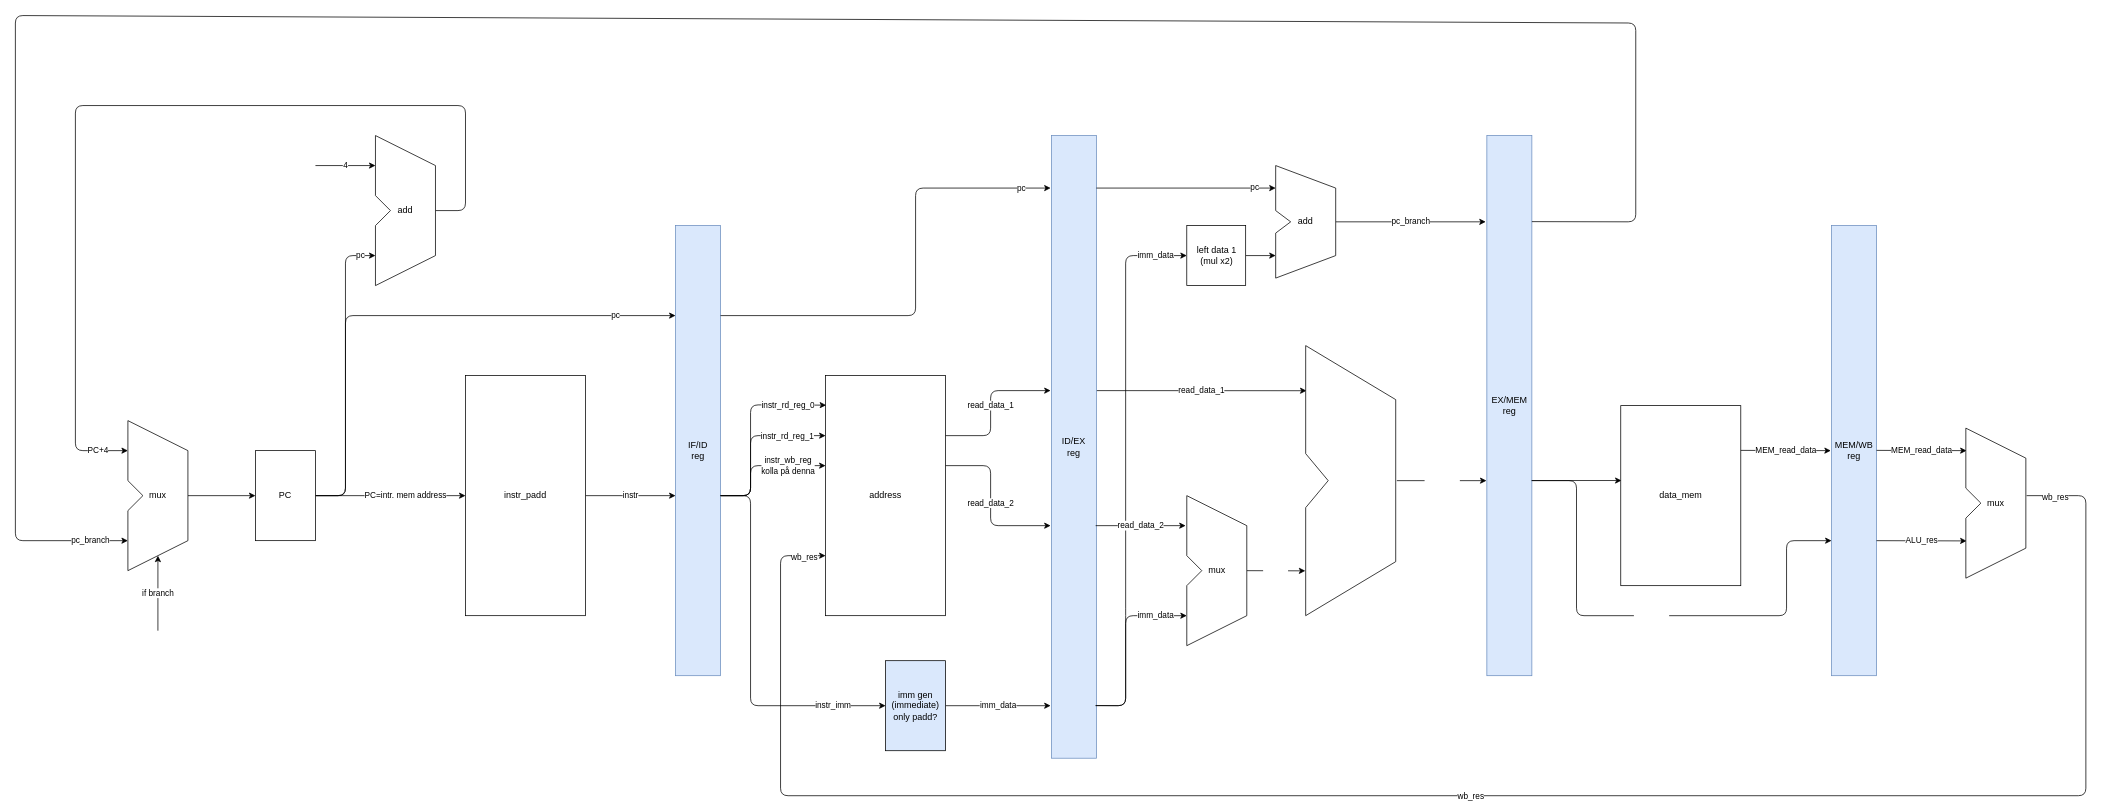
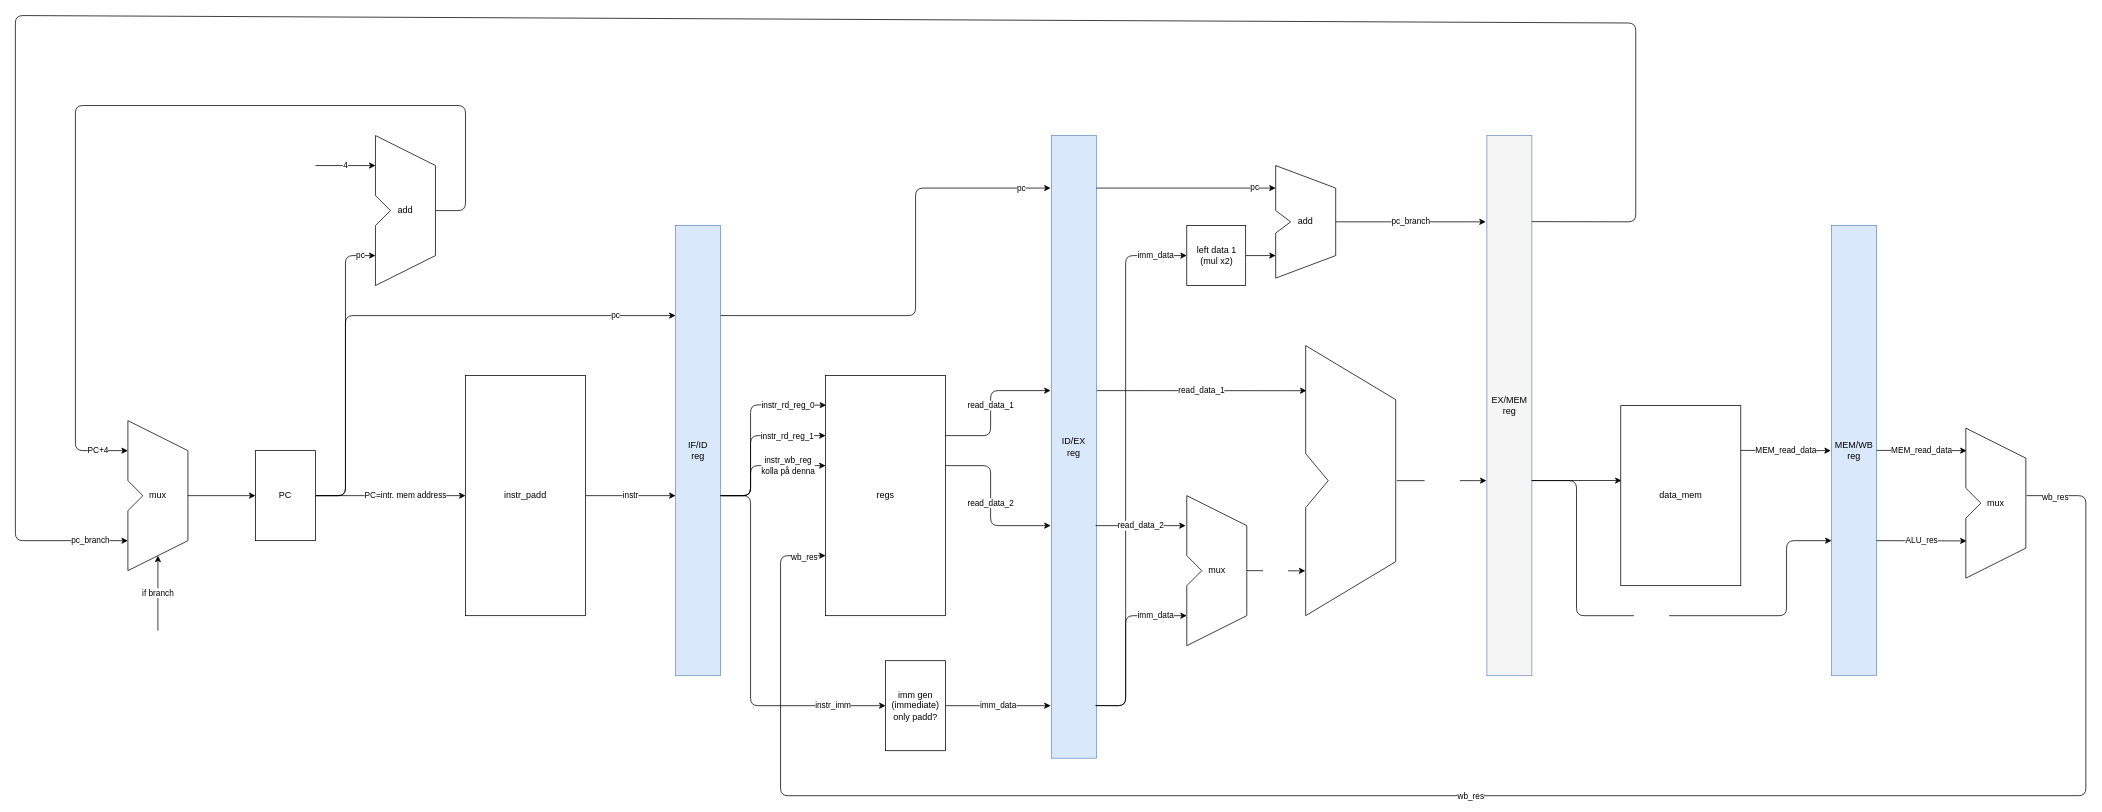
  <mxCell id="0" />
  <mxCell id="1" parent="0" />
  <mxCell id="2" value="PC+4" style="edgeStyle=none;html=1;entryX=0;entryY=0.2;entryDx=0;entryDy=0;entryPerimeter=0;" parent="1" source="3" target="13" edge="1"><mxGeometry x="0.935" relative="1" as="geometry"><mxPoint x="150" y="550" as="targetPoint" /><Array as="points"><mxPoint x="620" y="280" /><mxPoint x="620" y="140" /><mxPoint x="100" y="140" /><mxPoint x="100" y="600" /></Array><mxPoint as="offset" /></mxGeometry></mxCell>
  <mxCell id="3" value="add" style="shape=stencil(pZRRD4IgFIV/Da8NoZqvjWrrtYdeGxklS8Ghpf37kKstM93CzQfvOfAdvN6BKMtjnglEsOKpQHSNCEnv1XF3WO3tq9VjEAnGUJdQh03J80xEBWgPbiQ/JQKcvDD6Jkp5LhqEVLEwsqhdukF4ZdfUD2WRVspCpFZ5x/nwLYxLZffiCmBN/LOpZgRqRLbeiPB/RPCFWHicot30hgS/IZRZZahVlJ14dLsafVfnn9EZr39Dz2jtVD/EYGfGPqoFJFJ9AMIuYT4dESw9GF3Ee4T9EYFPM74Z048RTiaMAtyk9QbGqQNTRtlFGzEyfheZJHAhjKQOLnDRvQSnwvXlhBc=);whiteSpace=wrap;html=1;" parent="1" vertex="1"><mxGeometry x="500" y="180" width="80" height="200" as="geometry" /></mxCell>
  <mxCell id="4" value="4" style="endArrow=classic;html=1;entryX=0;entryY=0.2;entryDx=0;entryDy=0;entryPerimeter=0;" parent="1" target="3" edge="1"><mxGeometry width="50" height="50" relative="1" as="geometry"><mxPoint x="420" y="220" as="sourcePoint" /><mxPoint x="490" y="340" as="targetPoint" /></mxGeometry></mxCell>
  <mxCell id="5" value="PC=intr. mem address" style="edgeStyle=none;html=1;entryX=0;entryY=0.5;entryDx=0;entryDy=0;" parent="1" source="8" target="10" edge="1"><mxGeometry x="0.2" relative="1" as="geometry"><mxPoint x="600" y="580" as="targetPoint" /><mxPoint as="offset" /></mxGeometry></mxCell>
  <mxCell id="6" value="pc" style="edgeStyle=none;html=1;entryX=0;entryY=0.8;entryDx=0;entryDy=0;entryPerimeter=0;" parent="1" source="8" target="3" edge="1"><mxGeometry x="0.9" relative="1" as="geometry"><Array as="points"><mxPoint x="460" y="660" /><mxPoint x="460" y="340" /></Array><mxPoint as="offset" /></mxGeometry></mxCell>
  <mxCell id="7" value="pc" style="edgeStyle=none;html=1;" parent="1" source="8" edge="1"><mxGeometry x="0.778" relative="1" as="geometry"><mxPoint x="900" y="420" as="targetPoint" /><Array as="points"><mxPoint x="460" y="660" /><mxPoint x="460" y="420" /></Array><mxPoint as="offset" /></mxGeometry></mxCell>
  <mxCell id="8" value="PC" style="rounded=0;whiteSpace=wrap;html=1;" parent="1" vertex="1"><mxGeometry y="600" width="80" height="120" as="geometry" x="340" /></mxCell>
  <mxCell id="9" value="instr" style="edgeStyle=none;html=1;" parent="1" source="10" edge="1"><mxGeometry relative="1" as="geometry"><mxPoint x="900" y="660" as="targetPoint" /><mxPoint as="offset" /></mxGeometry></mxCell>
  <mxCell id="10" value="instr_padd" style="rounded=0;whiteSpace=wrap;html=1;" parent="1" vertex="1"><mxGeometry x="620" y="500" width="160" height="320" as="geometry" /></mxCell>
  <mxCell id="11" style="edgeStyle=none;html=1;entryX=0;entryY=0.5;entryDx=0;entryDy=0;exitX=1;exitY=0.5;exitDx=0;exitDy=0;exitPerimeter=0;" parent="1" source="13" target="8" edge="1"><mxGeometry relative="1" as="geometry"><mxPoint x="270" y="660" as="sourcePoint" /><mxPoint x="330" y="720" as="targetPoint" /></mxGeometry></mxCell>
  <mxCell id="12" value="if branch" style="endArrow=classic;html=1;entryX=0.5;entryY=0.9;entryDx=0;entryDy=0;entryPerimeter=0;" parent="1" target="13" edge="1"><mxGeometry width="50" height="50" relative="1" as="geometry"><mxPoint x="210" y="840" as="sourcePoint" /><mxPoint x="220" y="780" as="targetPoint" /></mxGeometry></mxCell>
  <mxCell id="13" value="mux" style="shape=stencil(rZRdD4IgFIZ/DbcNoZpdNqqt2y66bWSULAWH9vXvQ462zHQL27zgvC88Bw5HEGV5zDOBCFY8FYguECHp5b5bb+cbO7R6DCLBGOIbxGEV8jwTUQHalRvJ94kAJy+MPoubPBQVQqpYGFmULl0iPLdzyo+ySCtlIVKrvOG8+RbGpbJr8R1gVfpHFY0IxIisvBHh74jgAzHx2EW96AWZ/QMSfIdQZpWuelO259H5ZPRFHb6mznh5ly2jtlN9FZ3l7TtUDUikegOETcJ4OCKYejCaiNd/4I8IfIrxyRi+jXAwoRfgOq3VME7t6DLKjtqInvY7yiSBV6Una+cEl7qVwanwBjrhCQ==);whiteSpace=wrap;html=1;" parent="1" vertex="1"><mxGeometry x="170" y="560" width="80" height="200" as="geometry" /></mxCell>
  <mxCell id="14" value="IF/ID&lt;br&gt;reg" style="rounded=0;whiteSpace=wrap;html=1;fillColor=#dae8fc;strokeColor=#6c8ebf;fontColor=#000000;" parent="1" vertex="1"><mxGeometry x="900" y="300" width="60" height="600" as="geometry" /></mxCell>
- <mxCell id="15" value="address" style="rounded=0;whiteSpace=wrap;html=1;" parent="1" vertex="1"><mxGeometry x="1100" y="500" width="160" height="320" as="geometry" /></mxCell>
+ <mxCell id="15" value="regs" style="rounded=0;whiteSpace=wrap;html=1;" parent="1" vertex="1"><mxGeometry x="1100" y="500" width="160" height="320" as="geometry" /></mxCell>
  <mxCell id="16" value="read_data_1" style="edgeStyle=none;html=1;entryX=0.009;entryY=0.167;entryDx=0;entryDy=0;entryPerimeter=0;" parent="1" target="48" edge="1"><mxGeometry relative="1" as="geometry"><mxPoint x="1461" y="520" as="sourcePoint" /><mxPoint x="1741.5" y="520" as="targetPoint" /></mxGeometry></mxCell>
  <mxCell id="17" value="ID/EX&lt;br&gt;reg" style="rounded=0;whiteSpace=wrap;html=1;fillColor=#dae8fc;strokeColor=#6c8ebf;fontColor=#000000;" parent="1" vertex="1"><mxGeometry x="1401" y="180" width="60" height="830" as="geometry" /></mxCell>
  <mxCell id="18" value="&lt;font color=&quot;#ffffff&quot;&gt;data_2&lt;/font&gt;" style="edgeStyle=none;html=1;entryX=-0.004;entryY=0.834;entryDx=0;entryDy=0;entryPerimeter=0;fontColor=#000000;" parent="1" target="48" edge="1"><mxGeometry relative="1" as="geometry"><mxPoint x="1661.5" y="760" as="sourcePoint" /><mxPoint x="1741.5" y="760" as="targetPoint" /></mxGeometry></mxCell>
  <mxCell id="19" value="ALU_res" style="edgeStyle=none;html=1;fontSize=12;fontColor=#FFFFFF;" parent="1" edge="1"><mxGeometry relative="1" as="geometry"><mxPoint x="1981" y="640" as="targetPoint" /><mxPoint x="1861.5" y="640" as="sourcePoint" /></mxGeometry></mxCell>
- <mxCell id="20" value="&lt;font style=&quot;font-size: 12px;&quot;&gt;&lt;font style=&quot;font-size: 12px;&quot;&gt;EX/MEM&lt;/font&gt;&lt;br&gt;reg&lt;/font&gt;" style="rounded=0;whiteSpace=wrap;html=1;fillColor=#dae8fc;strokeColor=#6c8ebf;fontColor=#000000;" parent="1" vertex="1"><mxGeometry x="1981.5" y="180" width="60" height="720" as="geometry" /></mxCell>
+ <mxCell id="20" value="&lt;font style=&quot;font-size: 12px;&quot;&gt;&lt;font style=&quot;font-size: 12px;&quot;&gt;EX/MEM&lt;/font&gt;&lt;br&gt;reg&lt;/font&gt;" style="rounded=0;whiteSpace=wrap;html=1;fillColor=#f5f5f5;strokeColor=#6c8ebf;fontColor=#000000;" parent="1" vertex="1"><mxGeometry x="1981.5" y="180" width="60" height="720" as="geometry" /></mxCell>
  <mxCell id="21" value="&lt;font style=&quot;font-size: 12px;&quot;&gt;MEM/WB&lt;br&gt;reg&lt;br&gt;&lt;/font&gt;" style="rounded=0;whiteSpace=wrap;html=1;fillColor=#dae8fc;strokeColor=#6c8ebf;fontColor=#000000;" parent="1" vertex="1"><mxGeometry x="2441" y="300" width="60" height="600" as="geometry" /></mxCell>
  <mxCell id="22" value="ALU_res" style="edgeStyle=none;html=1;fontSize=12;fontColor=#FFFFFF;" parent="1" edge="1"><mxGeometry x="-0.004" y="10" relative="1" as="geometry"><mxPoint x="2041.5" y="639.85" as="sourcePoint" /><mxPoint x="2161" y="639.85" as="targetPoint" /><mxPoint as="offset" /></mxGeometry></mxCell>
  <mxCell id="23" value="ALU_res" style="endArrow=classic;html=1;fontSize=12;fontColor=#FFFFFF;entryX=0;entryY=0.7;entryDx=0;entryDy=0;entryPerimeter=0;" parent="1" target="21" edge="1"><mxGeometry width="50" height="50" relative="1" as="geometry"><mxPoint x="2041" y="640" as="sourcePoint" /><mxPoint x="2411" y="720" as="targetPoint" /><Array as="points"><mxPoint x="2101" y="640" /><mxPoint x="2101" y="820" /><mxPoint x="2381" y="820" /><mxPoint x="2381" y="720" /></Array></mxGeometry></mxCell>
  <mxCell id="24" value="instr_rd_reg_0" style="endArrow=classic;html=1;entryX=0.005;entryY=0.123;entryDx=0;entryDy=0;entryPerimeter=0;" parent="1" target="15" edge="1"><mxGeometry x="0.612" y="-1" width="50" height="50" relative="1" as="geometry"><mxPoint x="960" y="660" as="sourcePoint" /><mxPoint x="1100" y="660" as="targetPoint" /><Array as="points"><mxPoint x="1000" y="660" /><mxPoint x="1000" y="539" /></Array><mxPoint as="offset" /></mxGeometry></mxCell>
  <mxCell id="25" value="instr_rd_reg_1" style="endArrow=classic;html=1;entryX=0;entryY=0.25;entryDx=0;entryDy=0;" parent="1" target="15" edge="1"><mxGeometry x="0.535" y="-1" width="50" height="50" relative="1" as="geometry"><mxPoint x="960" y="660" as="sourcePoint" /><mxPoint x="1110.8" y="549.36" as="targetPoint" /><Array as="points"><mxPoint x="1000" y="660" /><mxPoint x="1000" y="580" /></Array><mxPoint as="offset" /></mxGeometry></mxCell>
  <mxCell id="26" value="instr_wb_reg&lt;br&gt;kolla på denna" style="endArrow=classic;html=1;entryX=0;entryY=0.375;entryDx=0;entryDy=0;entryPerimeter=0;" parent="1" target="15" edge="1"><mxGeometry x="0.444" width="50" height="50" relative="1" as="geometry"><mxPoint x="960" y="660" as="sourcePoint" /><mxPoint x="1110" y="590" as="targetPoint" /><Array as="points"><mxPoint x="1000" y="660" /><mxPoint x="1000" y="620" /></Array><mxPoint as="offset" /></mxGeometry></mxCell>
  <mxCell id="27" value="instr_imm" style="endArrow=classic;html=1;" parent="1" edge="1"><mxGeometry x="0.72" width="50" height="50" relative="1" as="geometry"><mxPoint x="960" y="660" as="sourcePoint" /><mxPoint x="1180" y="940" as="targetPoint" /><Array as="points"><mxPoint x="1000" y="660" /><mxPoint x="1000" y="940" /></Array><mxPoint as="offset" /></mxGeometry></mxCell>
  <mxCell id="28" value="imm_data" style="edgeStyle=none;html=1;entryX=0;entryY=0.8;entryDx=0;entryDy=0;entryPerimeter=0;" parent="1" edge="1"><mxGeometry x="0.656" relative="1" as="geometry"><mxPoint x="1460" y="940" as="sourcePoint" /><Array as="points"><mxPoint x="1500" y="940" /><mxPoint x="1500" y="820" /></Array><mxPoint as="offset" /><mxPoint x="1581.5" y="820" as="targetPoint" /></mxGeometry></mxCell>
  <mxCell id="29" value="imm_data" style="edgeStyle=none;html=1;" parent="1" source="30" edge="1"><mxGeometry relative="1" as="geometry"><mxPoint x="1400" y="940" as="targetPoint" /></mxGeometry></mxCell>
- <mxCell id="30" value="imm gen&lt;br&gt;(immediate)&lt;br&gt;only padd?" style="rounded=0;whiteSpace=wrap;html=1;fillColor=#dae8fc;" parent="1" vertex="1"><mxGeometry x="1180" y="880" width="80" height="120" as="geometry" /></mxCell>
+ <mxCell id="30" value="imm gen&lt;br&gt;(immediate)&lt;br&gt;only padd?" style="rounded=0;whiteSpace=wrap;html=1;" parent="1" vertex="1"><mxGeometry x="1180" y="880" width="80" height="120" as="geometry" /></mxCell>
  <mxCell id="31" value="imm_data" style="edgeStyle=none;html=1;exitX=0.983;exitY=0.901;exitDx=0;exitDy=0;exitPerimeter=0;entryX=0;entryY=0.5;entryDx=0;entryDy=0;" parent="1" target="33" edge="1"><mxGeometry x="0.885" relative="1" as="geometry"><mxPoint x="1460" y="939.71" as="sourcePoint" /><mxPoint x="1500" y="420" as="targetPoint" /><Array as="points"><mxPoint x="1500.02" y="940" /><mxPoint x="1500.02" y="820" /><mxPoint x="1500" y="340" /></Array><mxPoint as="offset" /></mxGeometry></mxCell>
  <mxCell id="32" style="edgeStyle=none;html=1;entryX=0;entryY=0.8;entryDx=0;entryDy=0;entryPerimeter=0;" parent="1" source="33" target="35" edge="1"><mxGeometry relative="1" as="geometry" /></mxCell>
  <mxCell id="33" value="left data 1&lt;br&gt;(mul x2)" style="rounded=0;whiteSpace=wrap;html=1;" parent="1" vertex="1"><mxGeometry x="1581.5" y="300" width="78.5" height="80" as="geometry" /></mxCell>
  <mxCell id="34" value="pc_branch" style="edgeStyle=none;html=1;" parent="1" source="35" edge="1"><mxGeometry relative="1" as="geometry"><mxPoint x="1980" y="295" as="targetPoint" /></mxGeometry></mxCell>
  <mxCell id="35" value="add" style="shape=stencil(rZRdD4IgFIZ/DbcNoZpdNqqt2y66bWSULAWH9vXvQ462zHQL27zgvC88Bw5HEGV5zDOBCFY8FYguECHp5b5bb+cbO7R6DCLBGOIbxGEV8jwTUQHalRvJ94kAJy+MPoubPBQVQqpYGFmULl0iPLdzyo+ySCtlIVKrvOG8+RbGpbJr8R1gVfpHFY0IxIisvBHh74jgAzHx2EW96AWZ/QMSfIdQZpWuelO259H5ZPRFHb6mznh5ly2jtlN9FZ3l7TtUDUikegOETcJ4OCKYejCaiNd/4I8IfIrxyRi+jXAwoRfgOq3VME7t6DLKjtqInvY7yiSBV6Una+cEl7qVwanwBjrhCQ==);whiteSpace=wrap;html=1;" parent="1" vertex="1"><mxGeometry x="1700" y="220" width="80" height="150" as="geometry" /></mxCell>
  <mxCell id="36" value="pc" style="endArrow=classic;html=1;" parent="1" edge="1"><mxGeometry x="0.871" width="50" height="50" relative="1" as="geometry"><mxPoint x="960" y="420" as="sourcePoint" /><mxPoint x="1400" y="250" as="targetPoint" /><Array as="points"><mxPoint x="1220" y="420" /><mxPoint x="1220" y="250" /></Array><mxPoint as="offset" /></mxGeometry></mxCell>
  <mxCell id="37" value="" style="endArrow=classic;html=1;entryX=0;entryY=0.2;entryDx=0;entryDy=0;entryPerimeter=0;" parent="1" target="35" edge="1"><mxGeometry width="50" height="50" relative="1" as="geometry"><mxPoint x="1461" y="250" as="sourcePoint" /><mxPoint x="1541" y="250" as="targetPoint" /></mxGeometry></mxCell>
  <mxCell id="38" value="pc" style="edgeLabel;html=1;align=center;verticalAlign=middle;resizable=0;points=[];" parent="37" vertex="1" connectable="0"><mxGeometry x="0.754" y="2" relative="1" as="geometry"><mxPoint as="offset" /></mxGeometry></mxCell>
  <mxCell id="39" value="pc_branch" style="edgeStyle=none;html=1;entryX=0;entryY=0.8;entryDx=0;entryDy=0;entryPerimeter=0;" parent="1" target="13" edge="1"><mxGeometry x="0.971" relative="1" as="geometry"><mxPoint x="-20" y="720" as="targetPoint" /><mxPoint x="2041.5" y="294.74" as="sourcePoint" /><Array as="points"><mxPoint x="2180" y="295" /><mxPoint x="2180" y="30" /><mxPoint x="20" y="20" /><mxPoint x="20" y="720" /></Array><mxPoint as="offset" /></mxGeometry></mxCell>
  <mxCell id="40" value="" style="endArrow=classic;html=1;entryX=0;entryY=0.75;entryDx=0;entryDy=0;" parent="1" target="15" edge="1"><mxGeometry relative="1" as="geometry"><mxPoint x="2701" y="660" as="sourcePoint" /><mxPoint x="2861" y="660" as="targetPoint" /><Array as="points"><mxPoint x="2780" y="660" /><mxPoint x="2780" y="1060" /><mxPoint x="1040" y="1060" /><mxPoint x="1040" y="740" /></Array></mxGeometry></mxCell>
  <mxCell id="41" value="wb_res" style="edgeLabel;resizable=0;html=1;align=center;verticalAlign=middle;" parent="40" connectable="0" vertex="1"><mxGeometry relative="1" as="geometry" /></mxCell>
  <mxCell id="42" value="wb_res" style="edgeLabel;resizable=0;html=1;align=left;verticalAlign=bottom;" parent="40" connectable="0" vertex="1"><mxGeometry x="-1" relative="1" as="geometry"><mxPoint x="19" y="10" as="offset" /></mxGeometry></mxCell>
  <mxCell id="43" value="wb_res" style="edgeLabel;resizable=0;html=1;align=right;verticalAlign=bottom;" parent="40" connectable="0" vertex="1"><mxGeometry x="1" relative="1" as="geometry"><mxPoint x="-10" y="10" as="offset" /></mxGeometry></mxCell>
  <mxCell id="44" value="read_data_1" style="endArrow=classic;html=1;" edge="1" parent="1"><mxGeometry width="50" height="50" relative="1" as="geometry"><mxPoint x="1260" y="580" as="sourcePoint" /><mxPoint x="1400" y="520" as="targetPoint" /><Array as="points"><mxPoint x="1320" y="580" /><mxPoint x="1320" y="520" /></Array></mxGeometry></mxCell>
  <mxCell id="45" value="read_data_2" style="endArrow=classic;html=1;" edge="1" parent="1"><mxGeometry width="50" height="50" relative="1" as="geometry"><mxPoint x="1260" y="620" as="sourcePoint" /><mxPoint x="1400" y="700" as="targetPoint" /><Array as="points"><mxPoint x="1320" y="620" /><mxPoint x="1320" y="700" /></Array></mxGeometry></mxCell>
  <mxCell id="46" value="read_data_2" style="endArrow=classic;html=1;" edge="1" parent="1"><mxGeometry width="50" height="50" relative="1" as="geometry"><mxPoint x="1460" y="700" as="sourcePoint" /><mxPoint x="1580" y="700" as="targetPoint" /></mxGeometry></mxCell>
  <mxCell id="47" value="mux" style="shape=stencil(rZRdD4IgFIZ/DbcNoZpdNqqt2y66bWSULAWH9vXvQ462zHQL27zgvC88Bw5HEGV5zDOBCFY8FYguECHp5b5bb+cbO7R6DCLBGOIbxGEV8jwTUQHalRvJ94kAJy+MPoubPBQVQqpYGFmULl0iPLdzyo+ySCtlIVKrvOG8+RbGpbJr8R1gVfpHFY0IxIisvBHh74jgAzHx2EW96AWZ/QMSfIdQZpWuelO259H5ZPRFHb6mznh5ly2jtlN9FZ3l7TtUDUikegOETcJ4OCKYejCaiNd/4I8IfIrxyRi+jXAwoRfgOq3VME7t6DLKjtqInvY7yiSBV6Una+cEl7qVwanwBjrhCQ==);whiteSpace=wrap;html=1;" vertex="1" parent="1"><mxGeometry x="1581.5" y="660" width="80" height="200" as="geometry" /></mxCell>
  <mxCell id="48" value="" style="shape=stencil(rZRdD4IgFIZ/DbcNoZpdNqqt2y66bWSULAWH9vXvQ462zHQL27zgvC88Bw5HEGV5zDOBCFY8FYguECHp5b5bb+cbO7R6DCLBGOIbxGEV8jwTUQHalRvJ94kAJy+MPoubPBQVQqpYGFmULl0iPLdzyo+ySCtlIVKrvOG8+RbGpbJr8R1gVfpHFY0IxIisvBHh74jgAzHx2EW96AWZ/QMSfIdQZpWuelO259H5ZPRFHb6mznh5ly2jtlN9FZ3l7TtUDUikegOETcJ4OCKYejCaiNd/4I8IfIrxyRi+jXAwoRfgOq3VME7t6DLKjtqInvY7yiSBV6Una+cEl7qVwanwBjrhCQ==);whiteSpace=wrap;html=1;" vertex="1" parent="1"><mxGeometry x="1740" y="460" width="120" height="360" as="geometry" /></mxCell>
  <mxCell id="49" value="data_mem" style="rounded=0;whiteSpace=wrap;html=1;" vertex="1" parent="1"><mxGeometry x="2160" y="540" width="160" height="240" as="geometry" /></mxCell>
  <mxCell id="50" value="MEM_read_data" style="endArrow=classic;html=1;" edge="1" parent="1"><mxGeometry width="50" height="50" relative="1" as="geometry"><mxPoint x="2320" y="599.66" as="sourcePoint" /><mxPoint x="2440" y="600" as="targetPoint" /></mxGeometry></mxCell>
  <mxCell id="51" value="MEM_read_data" style="endArrow=classic;html=1;" edge="1" parent="1"><mxGeometry width="50" height="50" relative="1" as="geometry"><mxPoint x="2501" y="599.66" as="sourcePoint" /><mxPoint x="2621" y="600" as="targetPoint" /><mxPoint as="offset" /></mxGeometry></mxCell>
  <mxCell id="52" value="ALU_res" style="endArrow=classic;html=1;" edge="1" parent="1"><mxGeometry width="50" height="50" relative="1" as="geometry"><mxPoint x="2501" y="720" as="sourcePoint" /><mxPoint x="2621" y="720.34" as="targetPoint" /><mxPoint as="offset" /></mxGeometry></mxCell>
  <mxCell id="53" value="mux" style="shape=stencil(rZRdD4IgFIZ/DbcNoZpdNqqt2y66bWSULAWH9vXvQ462zHQL27zgvC88Bw5HEGV5zDOBCFY8FYguECHp5b5bb+cbO7R6DCLBGOIbxGEV8jwTUQHalRvJ94kAJy+MPoubPBQVQqpYGFmULl0iPLdzyo+ySCtlIVKrvOG8+RbGpbJr8R1gVfpHFY0IxIisvBHh74jgAzHx2EW96AWZ/QMSfIdQZpWuelO259H5ZPRFHb6mznh5ly2jtlN9FZ3l7TtUDUikegOETcJ4OCKYejCaiNd/4I8IfIrxyRi+jXAwoRfgOq3VME7t6DLKjtqInvY7yiSBV6Una+cEl7qVwanwBjrhCQ==);whiteSpace=wrap;html=1;" vertex="1" parent="1"><mxGeometry x="2620" y="570" width="80" height="200" as="geometry" /></mxCell>
